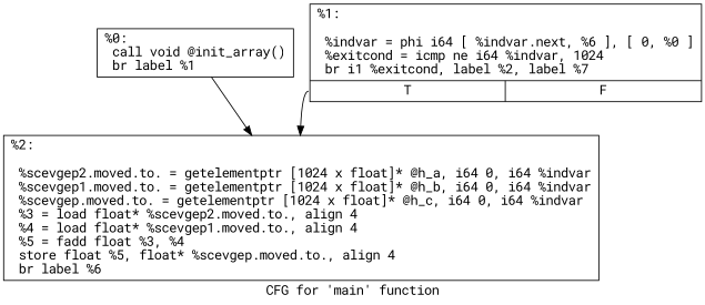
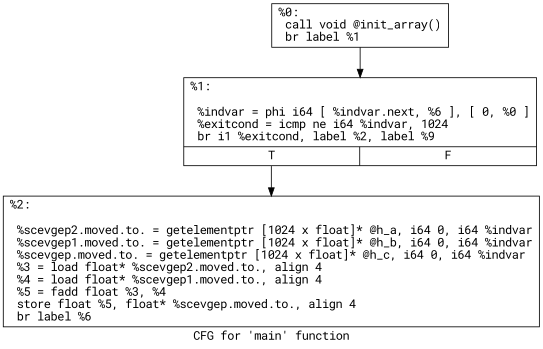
  digraph {
    fontname="Roboto Mono"
    label="CFG for 'main' function"
    node [fontname="Roboto Mono" shape=record]
    edge [fontname="Roboto Mono"]
    n1 [label="{%0:\l  call void @init_array()\l  br label %1\l}"]
-   n2 [label="{%1:\l\l  %indvar = phi i64 [ %indvar.next, %6 ], [ 0, %0 ]\l  %exitcond = icmp ne i64 %indvar, 1024\l  br i1 %exitcond, label %2, label %7\l|{<s0>T|<s1>F}}"]
+   n2 [label="{%1:\l\l  %indvar = phi i64 [ %indvar.next, %6 ], [ 0, %0 ]\l  %exitcond = icmp ne i64 %indvar, 1024\l  br i1 %exitcond, label %2, label %9\l|{<s0>T|<s1>F}}"]
    n3 [label="{%2:\l\l  %scevgep2.moved.to. = getelementptr [1024 x float]* @h_a, i64 0, i64 %indvar\l  %scevgep1.moved.to. = getelementptr [1024 x float]* @h_b, i64 0, i64 %indvar\l  %scevgep.moved.to. = getelementptr [1024 x float]* @h_c, i64 0, i64 %indvar\l  %3 = load float* %scevgep2.moved.to., align 4\l  %4 = load float* %scevgep1.moved.to., align 4\l  %5 = fadd float %3, %4\l  store float %5, float* %scevgep.moved.to., align 4\l  br label %6\l}"]
-   n1 -> n3
+   n1 -> n2
    n2 -> n3 [tailport=s0]
  }
